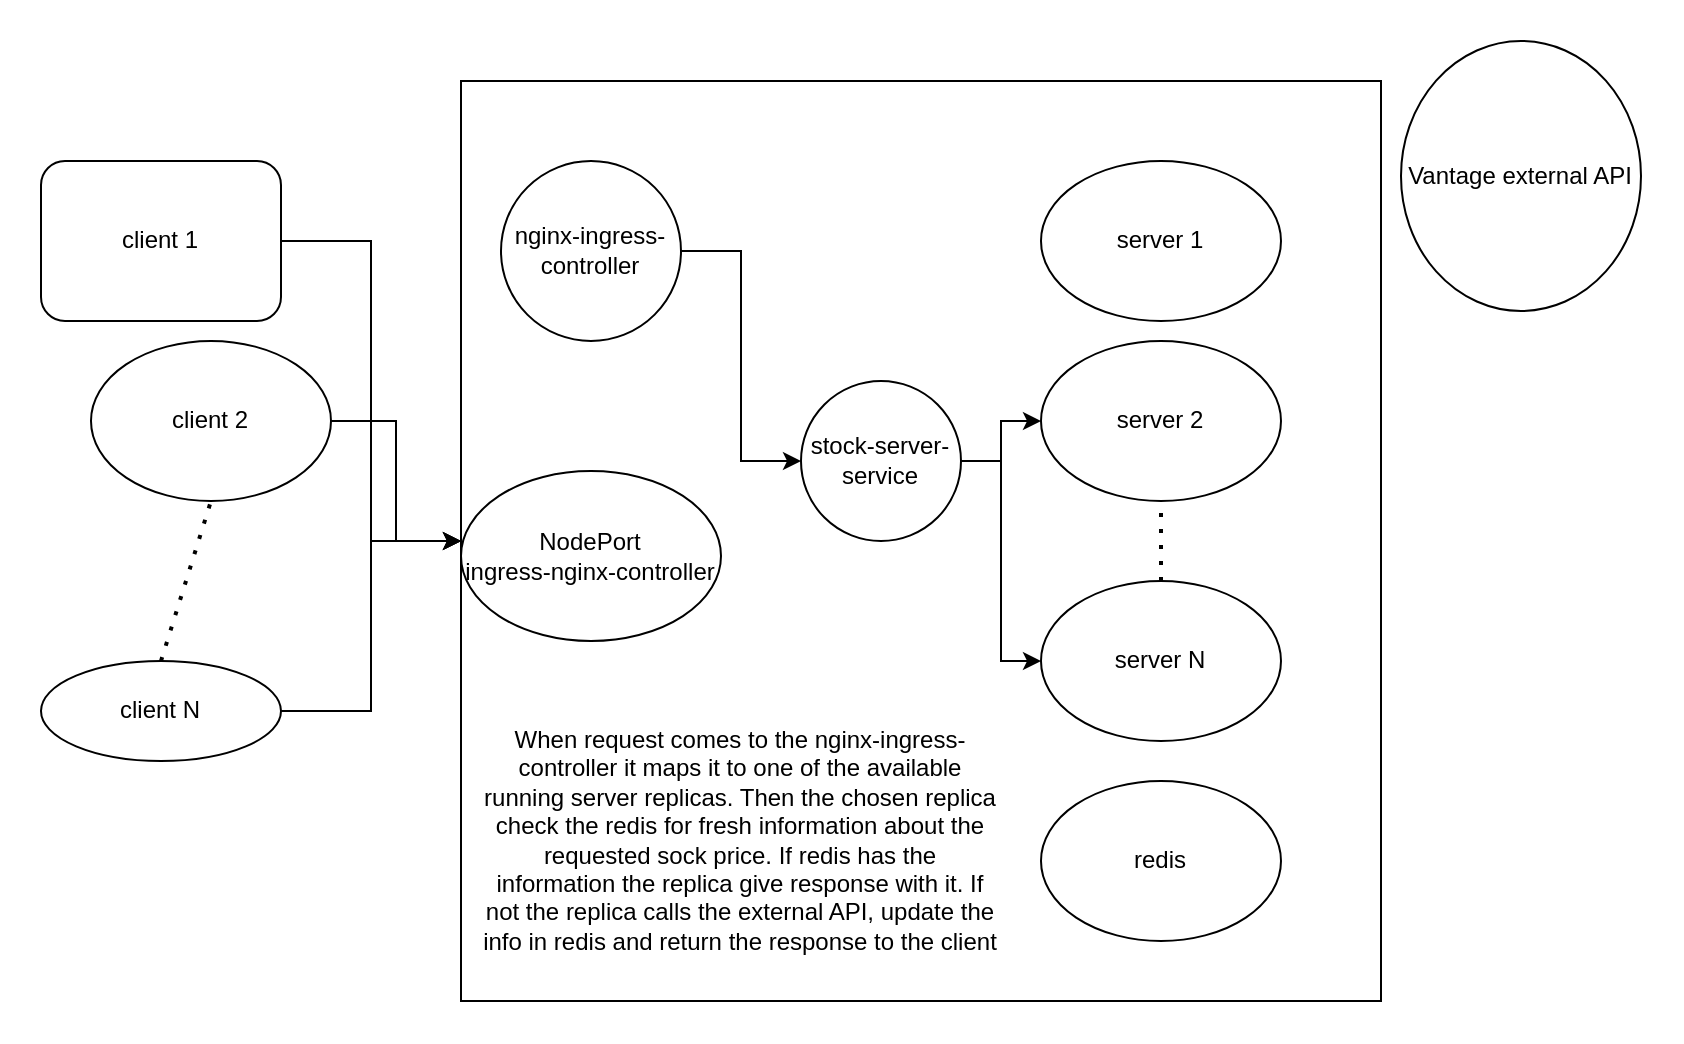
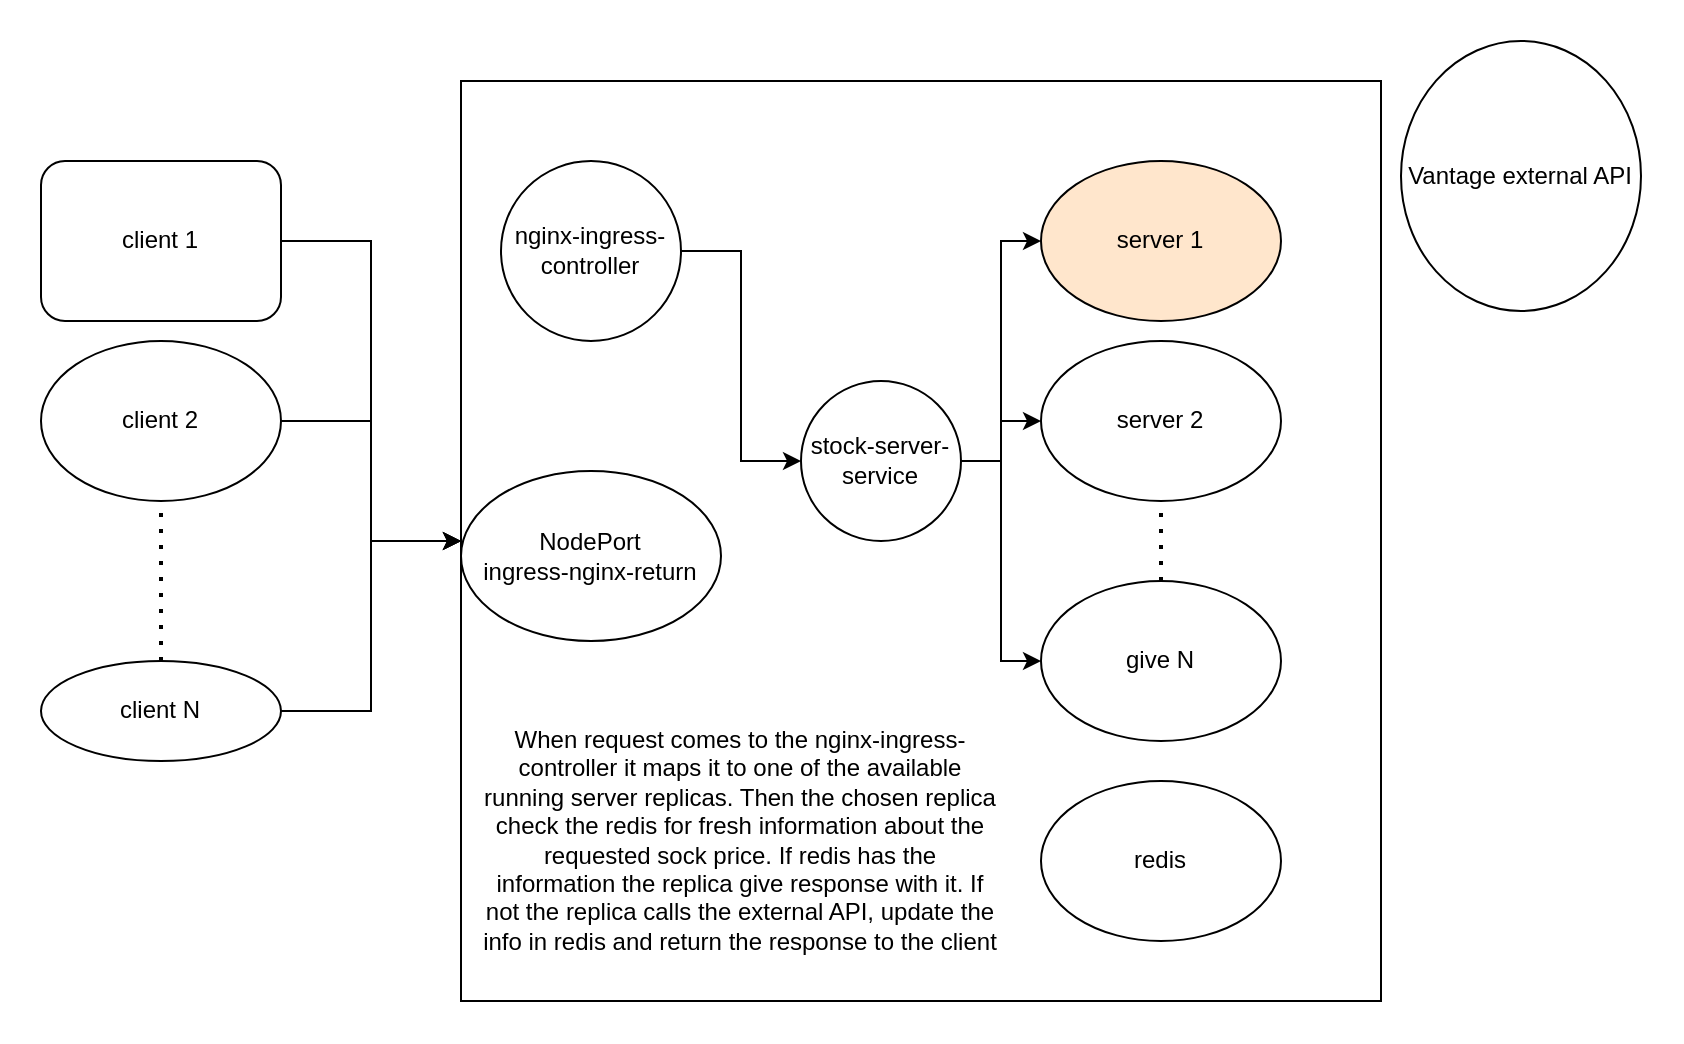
  <mxCell id="0" />
  <mxCell id="1" parent="0" />
  <mxCell id="2" value="" style="whiteSpace=wrap;html=1;aspect=fixed;" vertex="1" parent="1"><mxGeometry x="230" y="40" width="460" height="460" as="geometry" /></mxCell>
  <mxCell id="3" style="edgeStyle=orthogonalEdgeStyle;rounded=0;orthogonalLoop=1;jettySize=auto;html=1;entryX=0;entryY=0.5;entryDx=0;entryDy=0;" edge="1" parent="1" source="4" target="2"><mxGeometry relative="1" as="geometry" /></mxCell>
  <mxCell id="4" value="client 1" style="whiteSpace=wrap;html=1;rounded=1;" vertex="1" parent="1"><mxGeometry x="20" y="80" width="120" height="80" as="geometry" /></mxCell>
  <mxCell id="5" style="edgeStyle=orthogonalEdgeStyle;rounded=0;orthogonalLoop=1;jettySize=auto;html=1;entryX=0;entryY=0.5;entryDx=0;entryDy=0;" edge="1" parent="1" source="6" target="2"><mxGeometry relative="1" as="geometry" /></mxCell>
  <mxCell id="6" value="client N" style="ellipse;whiteSpace=wrap;html=1;" vertex="1" parent="1"><mxGeometry x="20" y="330" width="120" height="50" as="geometry" /></mxCell>
  <mxCell id="7" style="edgeStyle=orthogonalEdgeStyle;rounded=0;orthogonalLoop=1;jettySize=auto;html=1;entryX=0;entryY=0.5;entryDx=0;entryDy=0;" edge="1" parent="1" source="8" target="2"><mxGeometry relative="1" as="geometry" /></mxCell>
- <mxCell id="8" value="client 2" style="ellipse;whiteSpace=wrap;html=1;" vertex="1" parent="1"><mxGeometry x="45" y="170" width="120" height="80" as="geometry" /></mxCell>
+ <mxCell id="8" value="client 2" style="ellipse;whiteSpace=wrap;html=1;" vertex="1" parent="1"><mxGeometry x="20" y="170" width="120" height="80" as="geometry" /></mxCell>
  <mxCell id="9" value="" style="endArrow=none;dashed=1;html=1;dashPattern=1 3;strokeWidth=2;rounded=0;entryX=0.5;entryY=1;entryDx=0;entryDy=0;exitX=0.5;exitY=0;exitDx=0;exitDy=0;" edge="1" parent="1" source="6" target="8"><mxGeometry width="50" height="50" relative="1" as="geometry"><mxPoint x="70" y="340" as="sourcePoint" /><mxPoint x="420" y="250" as="targetPoint" /></mxGeometry></mxCell>
- <mxCell id="10" value="NodePort&lt;br&gt;ingress-nginx-controller" style="ellipse;whiteSpace=wrap;html=1;" vertex="1" parent="1"><mxGeometry x="230" y="235" width="130" height="85" as="geometry" /></mxCell>
+ <mxCell id="10" value="NodePort&lt;br&gt;ingress-nginx-return" style="ellipse;whiteSpace=wrap;html=1;" vertex="1" parent="1"><mxGeometry x="230" y="235" width="130" height="85" as="geometry" /></mxCell>
  <mxCell id="11" style="edgeStyle=orthogonalEdgeStyle;rounded=0;orthogonalLoop=1;jettySize=auto;html=1;entryX=0;entryY=0.5;entryDx=0;entryDy=0;" edge="1" parent="1" source="12" target="20"><mxGeometry relative="1" as="geometry" /></mxCell>
  <mxCell id="12" value="nginx-ingress-controller" style="ellipse;whiteSpace=wrap;html=1;aspect=fixed;" vertex="1" parent="1"><mxGeometry x="250" y="80" width="90" height="90" as="geometry" /></mxCell>
- <mxCell id="13" value="server 1" style="ellipse;whiteSpace=wrap;html=1;" vertex="1" parent="1"><mxGeometry x="520" y="80" width="120" height="80" as="geometry" /></mxCell>
- <mxCell id="14" value="server N" style="ellipse;whiteSpace=wrap;html=1;" vertex="1" parent="1"><mxGeometry x="520" y="290" width="120" height="80" as="geometry" /></mxCell>
+ <mxCell id="13" value="server 1" style="ellipse;whiteSpace=wrap;html=1;fillColor=#ffe6cc;" vertex="1" parent="1"><mxGeometry x="520" y="80" width="120" height="80" as="geometry" /></mxCell>
+ <mxCell id="14" value="give N" style="ellipse;whiteSpace=wrap;html=1;" vertex="1" parent="1"><mxGeometry x="520" y="290" width="120" height="80" as="geometry" /></mxCell>
  <mxCell id="15" value="server 2" style="ellipse;whiteSpace=wrap;html=1;" vertex="1" parent="1"><mxGeometry x="520" y="170" width="120" height="80" as="geometry" /></mxCell>
  <mxCell id="16" value="" style="endArrow=none;dashed=1;html=1;dashPattern=1 3;strokeWidth=2;rounded=0;" edge="1" parent="1" source="14" target="15"><mxGeometry width="50" height="50" relative="1" as="geometry"><mxPoint x="370" y="280" as="sourcePoint" /><mxPoint x="420" y="230" as="targetPoint" /></mxGeometry></mxCell>
+ <mxCell id="17" style="edgeStyle=orthogonalEdgeStyle;rounded=0;orthogonalLoop=1;jettySize=auto;html=1;entryX=0;entryY=0.5;entryDx=0;entryDy=0;" edge="1" parent="1" source="20" target="13"><mxGeometry relative="1" as="geometry" /></mxCell>
  <mxCell id="18" style="edgeStyle=orthogonalEdgeStyle;rounded=0;orthogonalLoop=1;jettySize=auto;html=1;" edge="1" parent="1" source="20" target="15"><mxGeometry relative="1" as="geometry" /></mxCell>
  <mxCell id="19" style="edgeStyle=orthogonalEdgeStyle;rounded=0;orthogonalLoop=1;jettySize=auto;html=1;entryX=0;entryY=0.5;entryDx=0;entryDy=0;" edge="1" parent="1" source="20" target="14"><mxGeometry relative="1" as="geometry" /></mxCell>
  <mxCell id="20" value="stock-server-service" style="ellipse;whiteSpace=wrap;html=1;aspect=fixed;" vertex="1" parent="1"><mxGeometry x="400" y="190" width="80" height="80" as="geometry" /></mxCell>
  <mxCell id="21" value="redis" style="ellipse;whiteSpace=wrap;html=1;" vertex="1" parent="1"><mxGeometry x="520" y="390" width="120" height="80" as="geometry" /></mxCell>
  <mxCell id="22" value="Vantage external API" style="ellipse;whiteSpace=wrap;html=1;" vertex="1" parent="1"><mxGeometry x="700" y="20" width="120" height="135" as="geometry" /></mxCell>
  <mxCell id="23" value="When request comes to the nginx-ingress-controller it maps it to one of the available running server replicas. Then the chosen replica check the redis for fresh information about the requested sock price. If redis has the information the replica give response with it. If not the replica calls the external API, update the info in redis and return the response to the client" style="text;html=1;strokeColor=none;fillColor=none;align=center;verticalAlign=middle;whiteSpace=wrap;rounded=0;" vertex="1" parent="1"><mxGeometry x="240" y="350" width="260" height="140" as="geometry" /></mxCell>
